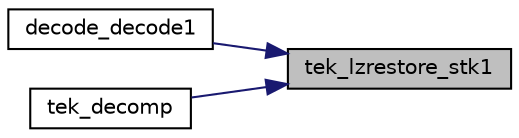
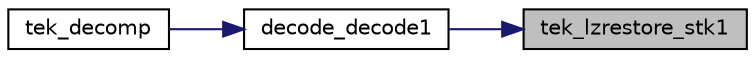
  digraph {
    rankdir=RL
    node [color=black fillcolor=white fontname=Helvetica fontsize=10 shape=record style=filled]
    edge [color=midnightblue dir=back fontname=Helvetica fontsize=10 labelfontname=Helvetica labelfontsize=10 style=solid]
    n1 [fillcolor=grey75 fontcolor=black height=0.2 label=tek_lzrestore_stk1 width=0.4]
    n2 [height=0.2 label=decode_decode1 width=0.4]
    n3 [height=0.2 label=tek_decomp width=0.4]
    n1 -> n2
-   n1 -> n3
+   n2 -> n3
  }
